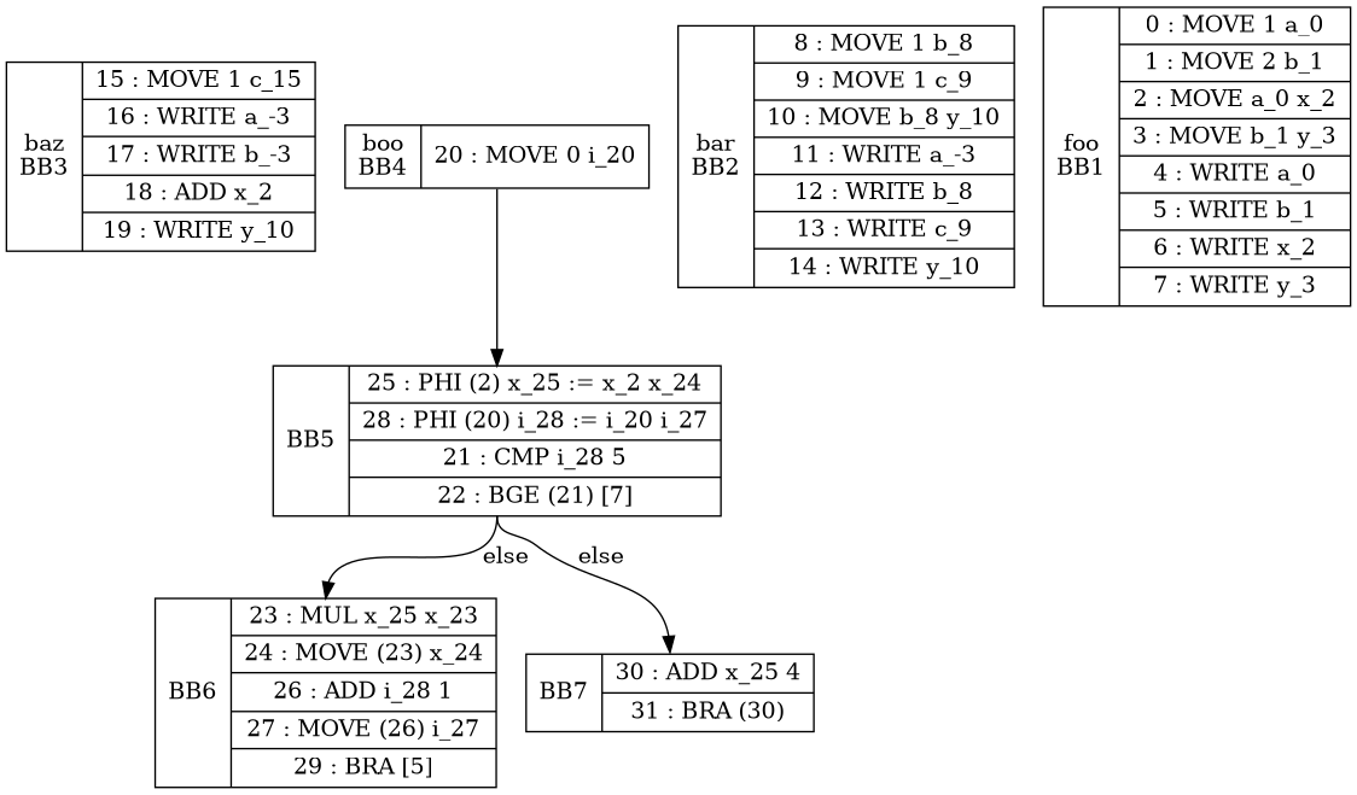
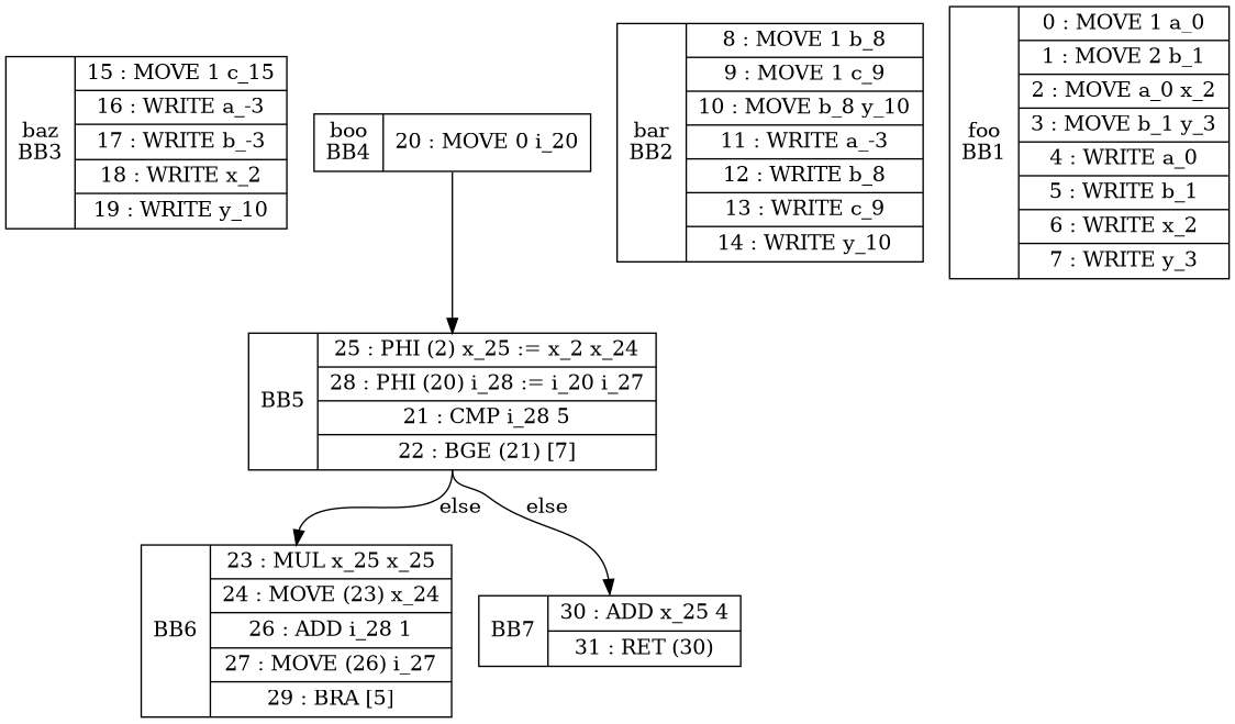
  digraph {
    node [shape=record]
    edge [headport=n tailport=s]
-   n1 [label="<b>baz\nBB3|{15 : MOVE 1 c_15 |16 : WRITE a_-3 |17 : WRITE b_-3 |18 : ADD x_2 |19 : WRITE y_10 }"]
+   n1 [label="<b>baz\nBB3|{15 : MOVE 1 c_15 |16 : WRITE a_-3 |17 : WRITE b_-3 |18 : WRITE x_2 |19 : WRITE y_10 }"]
    n2 [label="<b>boo\nBB4|{20 : MOVE 0 i_20 }"]
    n3 [label="<b>BB5|{25 : PHI (2) x_25 := x_2 x_24 |28 : PHI (20) i_28 := i_20 i_27 |21 : CMP i_28 5 |22 : BGE (21) [7] }"]
-   n4 [label="<b>BB6|{23 : MUL x_25 x_23 |24 : MOVE (23) x_24 |26 : ADD i_28 1 |27 : MOVE (26) i_27 |29 : BRA [5] }"]
-   n5 [label="<b>BB7|{30 : ADD x_25 4 |31 : BRA (30) }"]
+   n4 [label="<b>BB6|{23 : MUL x_25 x_25 |24 : MOVE (23) x_24 |26 : ADD i_28 1 |27 : MOVE (26) i_27 |29 : BRA [5] }"]
+   n5 [label="<b>BB7|{30 : ADD x_25 4 |31 : RET (30) }"]
    n6 [label="<b>bar\nBB2|{8 : MOVE 1 b_8 |9 : MOVE 1 c_9 |10 : MOVE b_8 y_10 |11 : WRITE a_-3 |12 : WRITE b_8 |13 : WRITE c_9 |14 : WRITE y_10 }"]
    n7 [label="<b>foo\nBB1|{0 : MOVE 1 a_0 |1 : MOVE 2 b_1 |2 : MOVE a_0 x_2 |3 : MOVE b_1 y_3 |4 : WRITE a_0 |5 : WRITE b_1 |6 : WRITE x_2 |7 : WRITE y_3 }"]
    n2 -> n3
    n3 -> n4 [label=else]
    n3 -> n5 [label=else]
  }
